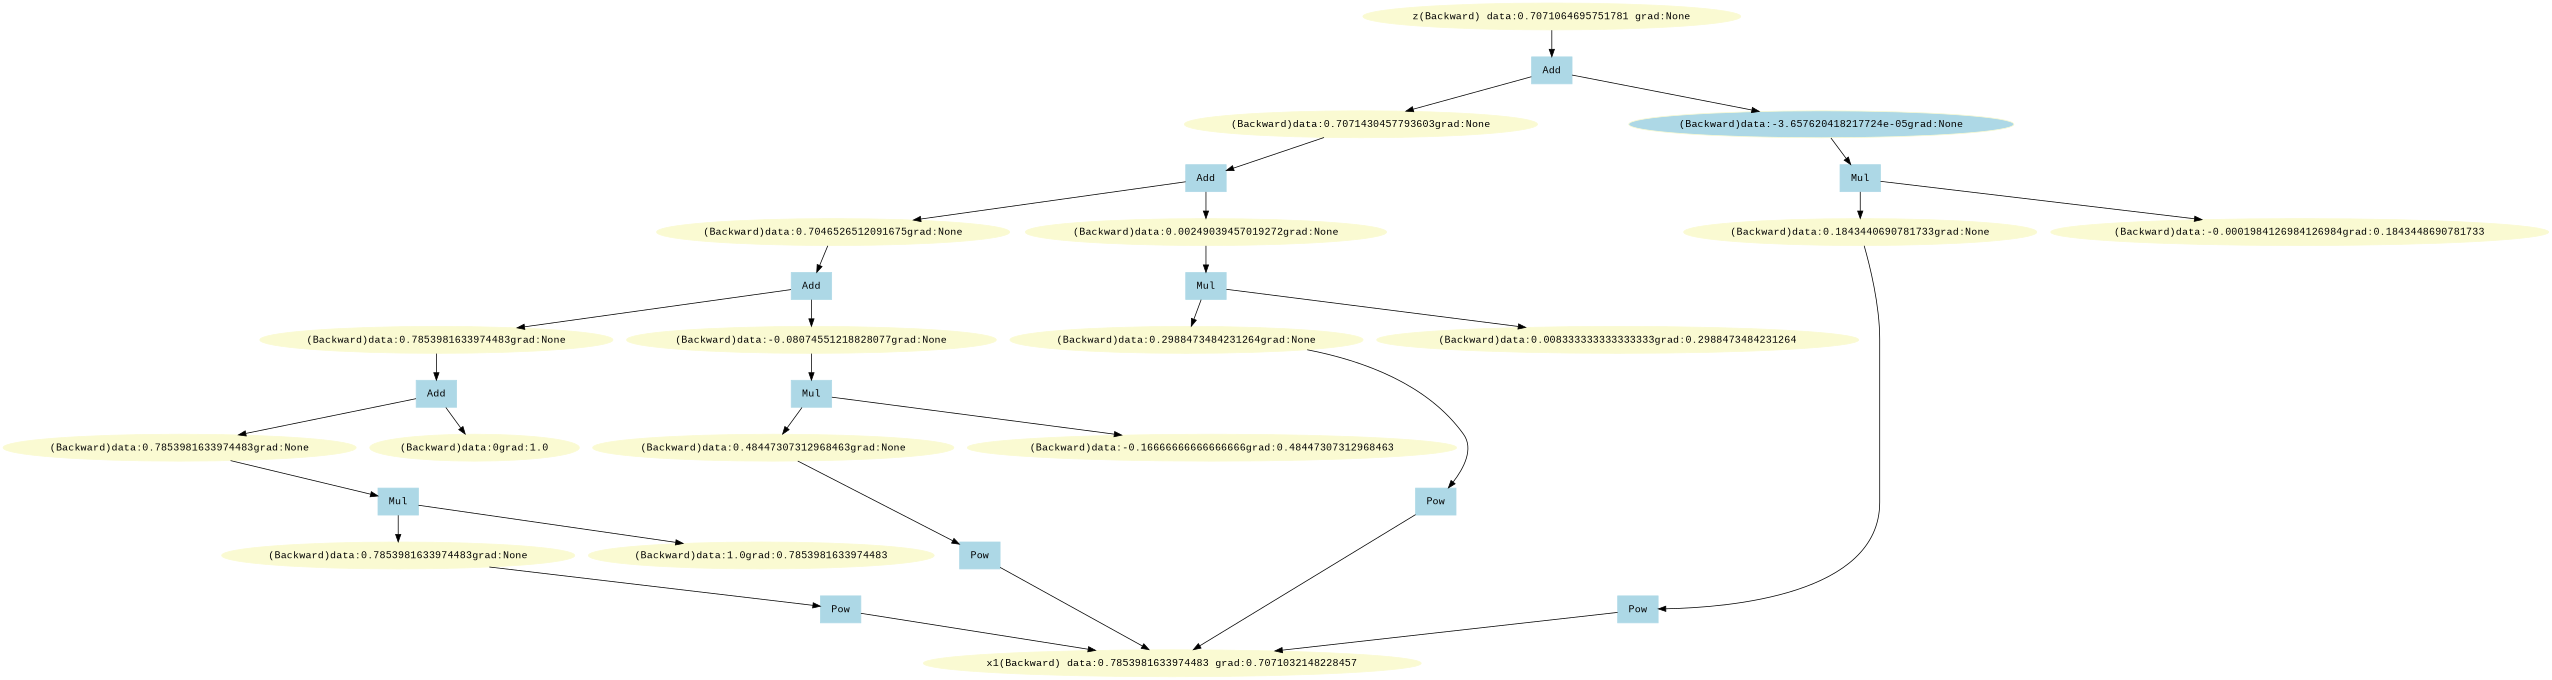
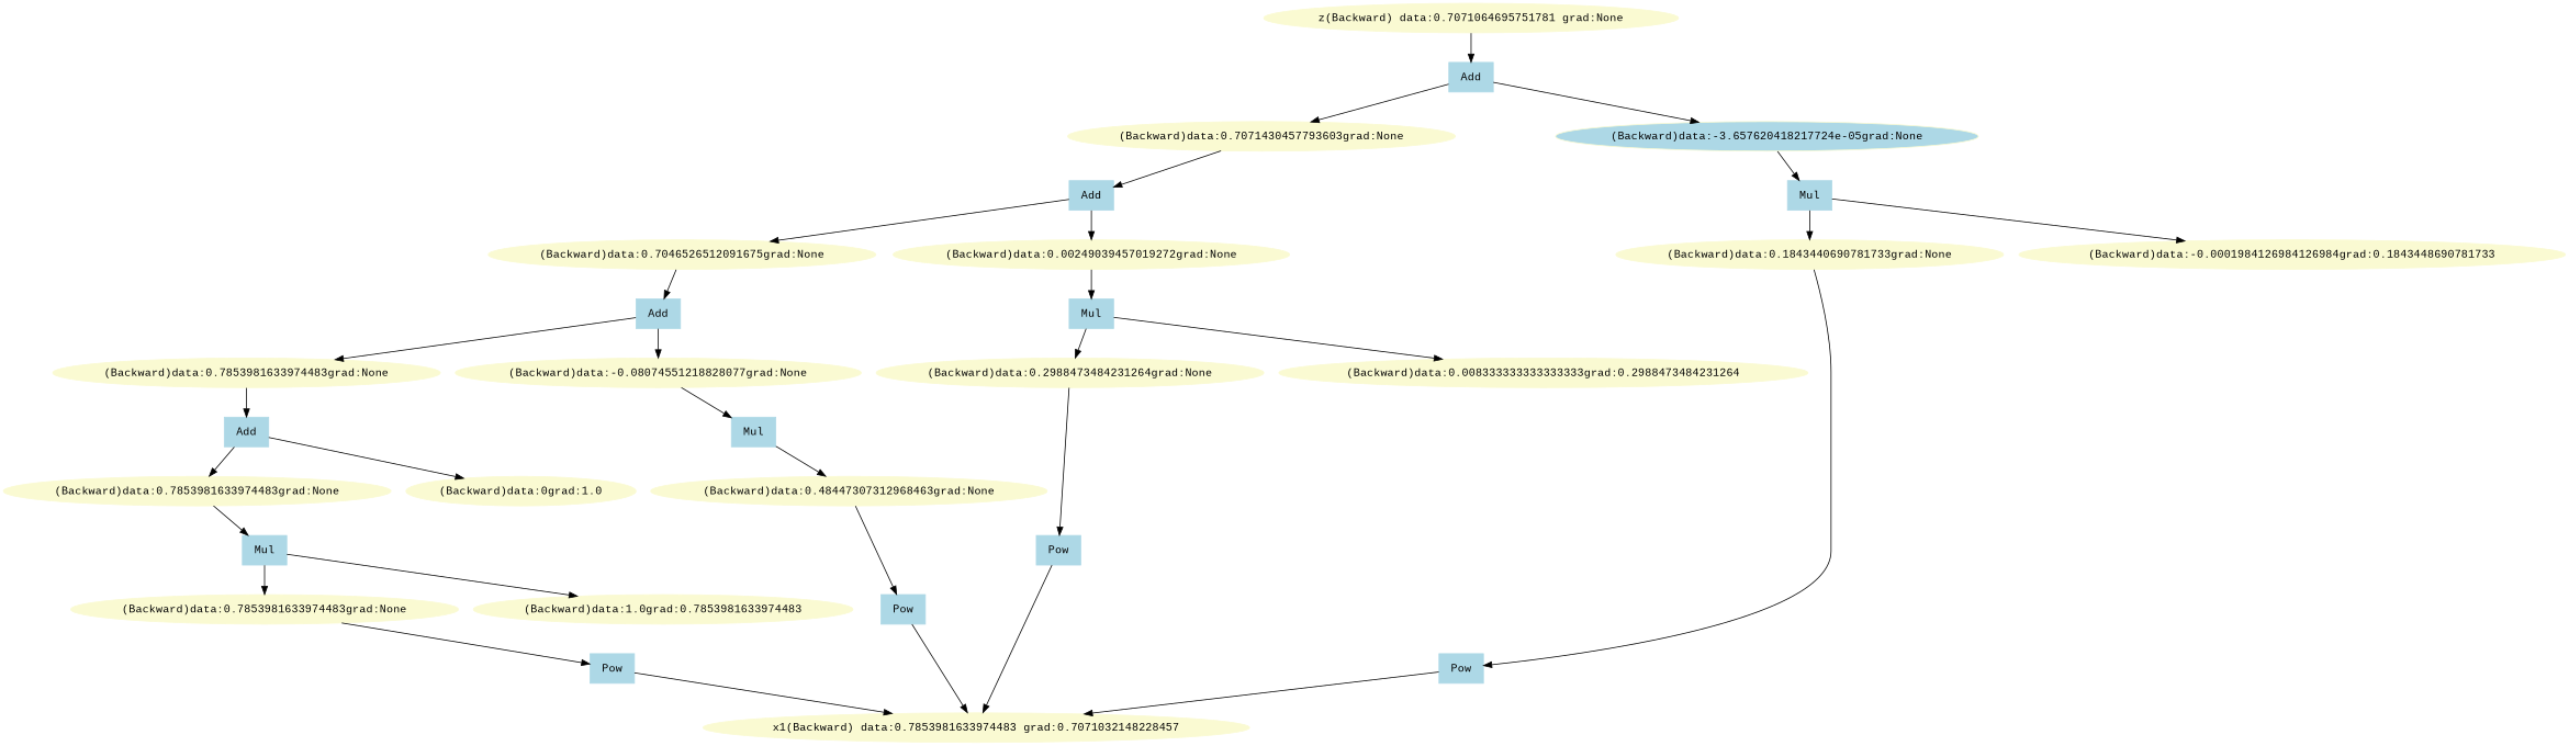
  digraph {
    fontname="Liberation Mono"
    node [color=lightgoldenrodyellow fontname="Liberation Mono" style=filled]
    edge [fontname="Liberation Mono"]
    n1 [label="z(Backward) data:0.7071064695751781 grad:None"]
    n2 [color=lightblue label=Add shape=box]
    n3 [label="(Backward)data:0.7071430457793603grad:None"]
    n4 [fillcolor=lightblue label="(Backward)data:-3.657620418217724e-05grad:None"]
    n5 [color=lightblue label=Add shape=box]
    n6 [color=lightblue label=Mul shape=box]
    n7 [label="(Backward)data:0.7046526512091675grad:None"]
    n8 [label="(Backward)data:0.00249039457019272grad:None"]
    n9 [label="(Backward)data:0.1843440690781733grad:None"]
    n10 [label="(Backward)data:-0.0001984126984126984grad:0.1843448690781733"]
    n11 [color=lightblue label=Pow shape=box]
    n12 [label="x1(Backward) data:0.7853981633974483 grad:0.7071032148228457"]
    n13 [color=lightblue label=Add shape=box]
    n14 [color=lightblue label=Mul shape=box]
    n15 [label="(Backward)data:0.7853981633974483grad:None"]
    n16 [label="(Backward)data:-0.08074551218828077grad:None"]
    n17 [label="(Backward)data:0.2988473484231264grad:None"]
    n18 [label="(Backward)data:0.008333333333333333grad:0.2988473484231264"]
    n19 [color=lightblue label=Pow shape=box]
    n20 [color=lightblue label=Add shape=box]
    n21 [color=lightblue label=Mul shape=box]
    n22 [label="(Backward)data:0.7853981633974483grad:None"]
    n23 [label="(Backward)data:0grad:1.0"]
    n24 [label="(Backward)data:0.48447307312968463grad:None"]
-   n25 [label="(Backward)data:-0.16666666666666666grad:0.48447307312968463"]
    n26 [color=lightblue label=Pow shape=box]
    n27 [color=lightblue label=Mul shape=box]
    n28 [label="(Backward)data:0.7853981633974483grad:None"]
    n29 [label="(Backward)data:1.0grad:0.7853981633974483"]
    n30 [color=lightblue label=Pow shape=box]
    n1 -> n2
    n2 -> n3
    n2 -> n4
    n3 -> n5
    n4 -> n6
    n5 -> n7
    n5 -> n8
    n6 -> n9
    n6 -> n10
    n7 -> n13
    n8 -> n14
    n9 -> n11
    n11 -> n12
    n13 -> n15
    n13 -> n16
    n14 -> n17
    n14 -> n18
    n15 -> n20
    n16 -> n21
    n17 -> n19
    n19 -> n12
    n20 -> n22
    n20 -> n23
    n21 -> n24
-   n21 -> n25
    n22 -> n27
    n24 -> n26
    n26 -> n12
    n27 -> n28
    n27 -> n29
    n28 -> n30
    n30 -> n12
  }
